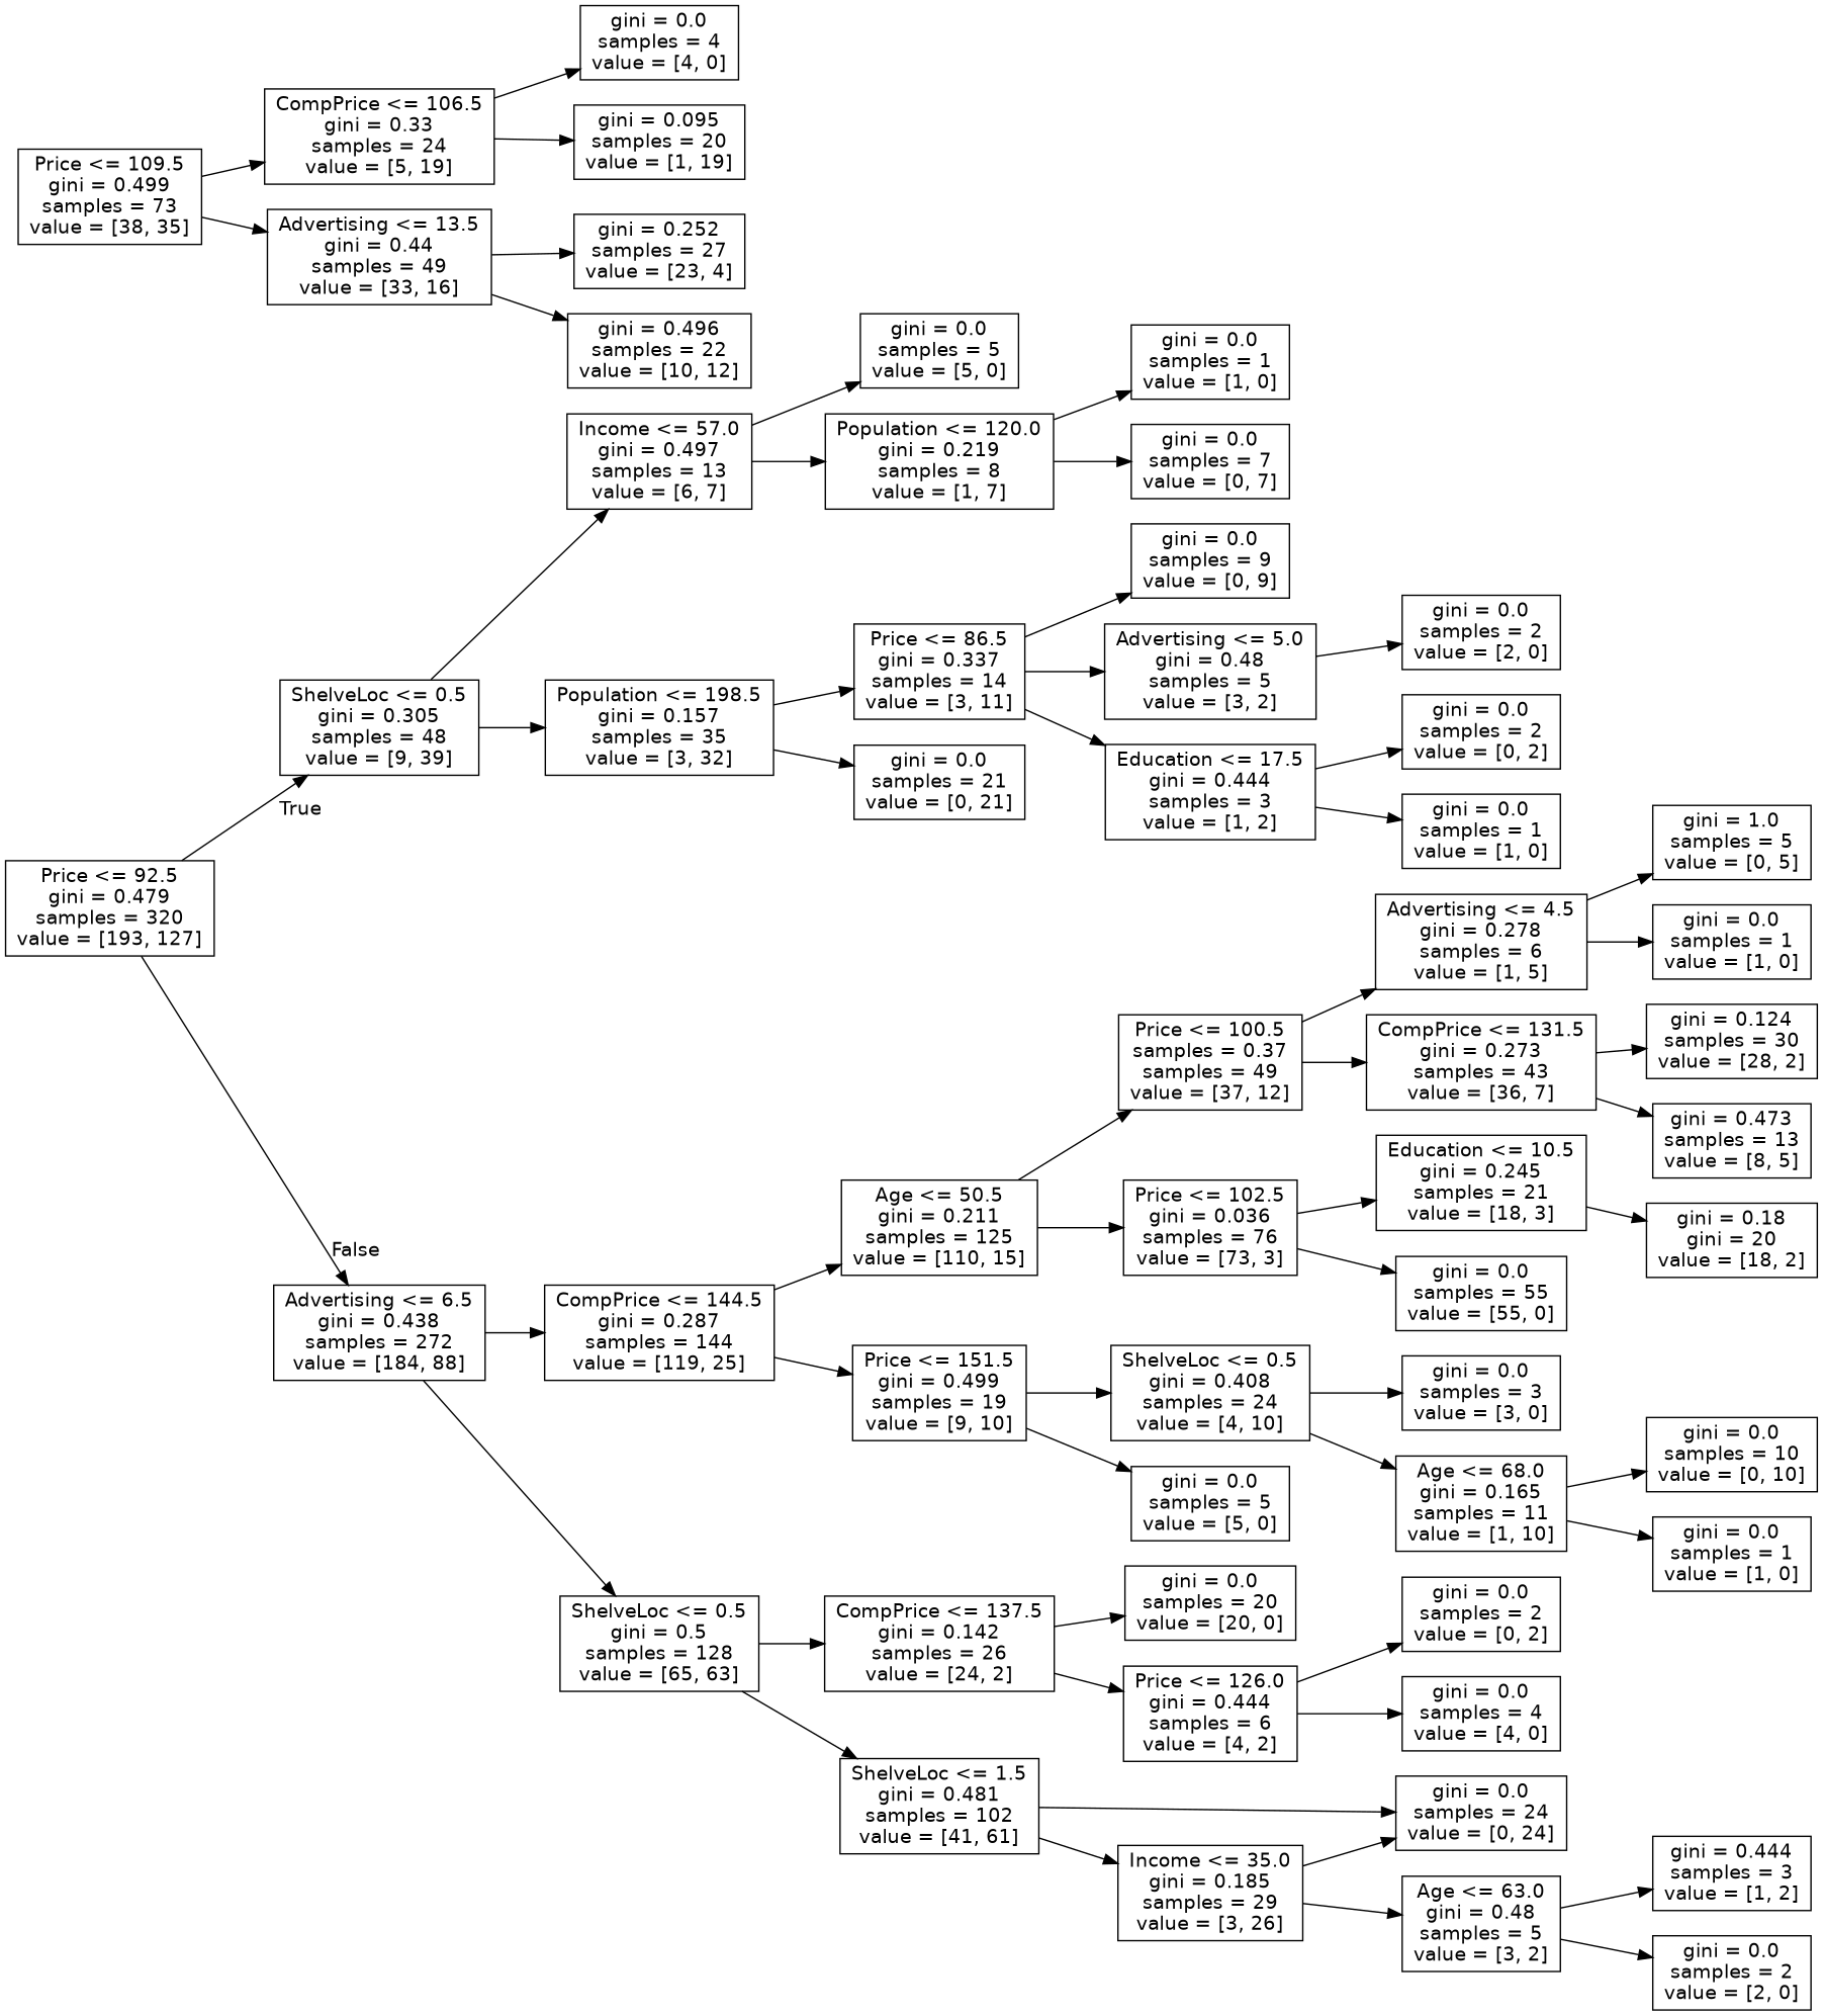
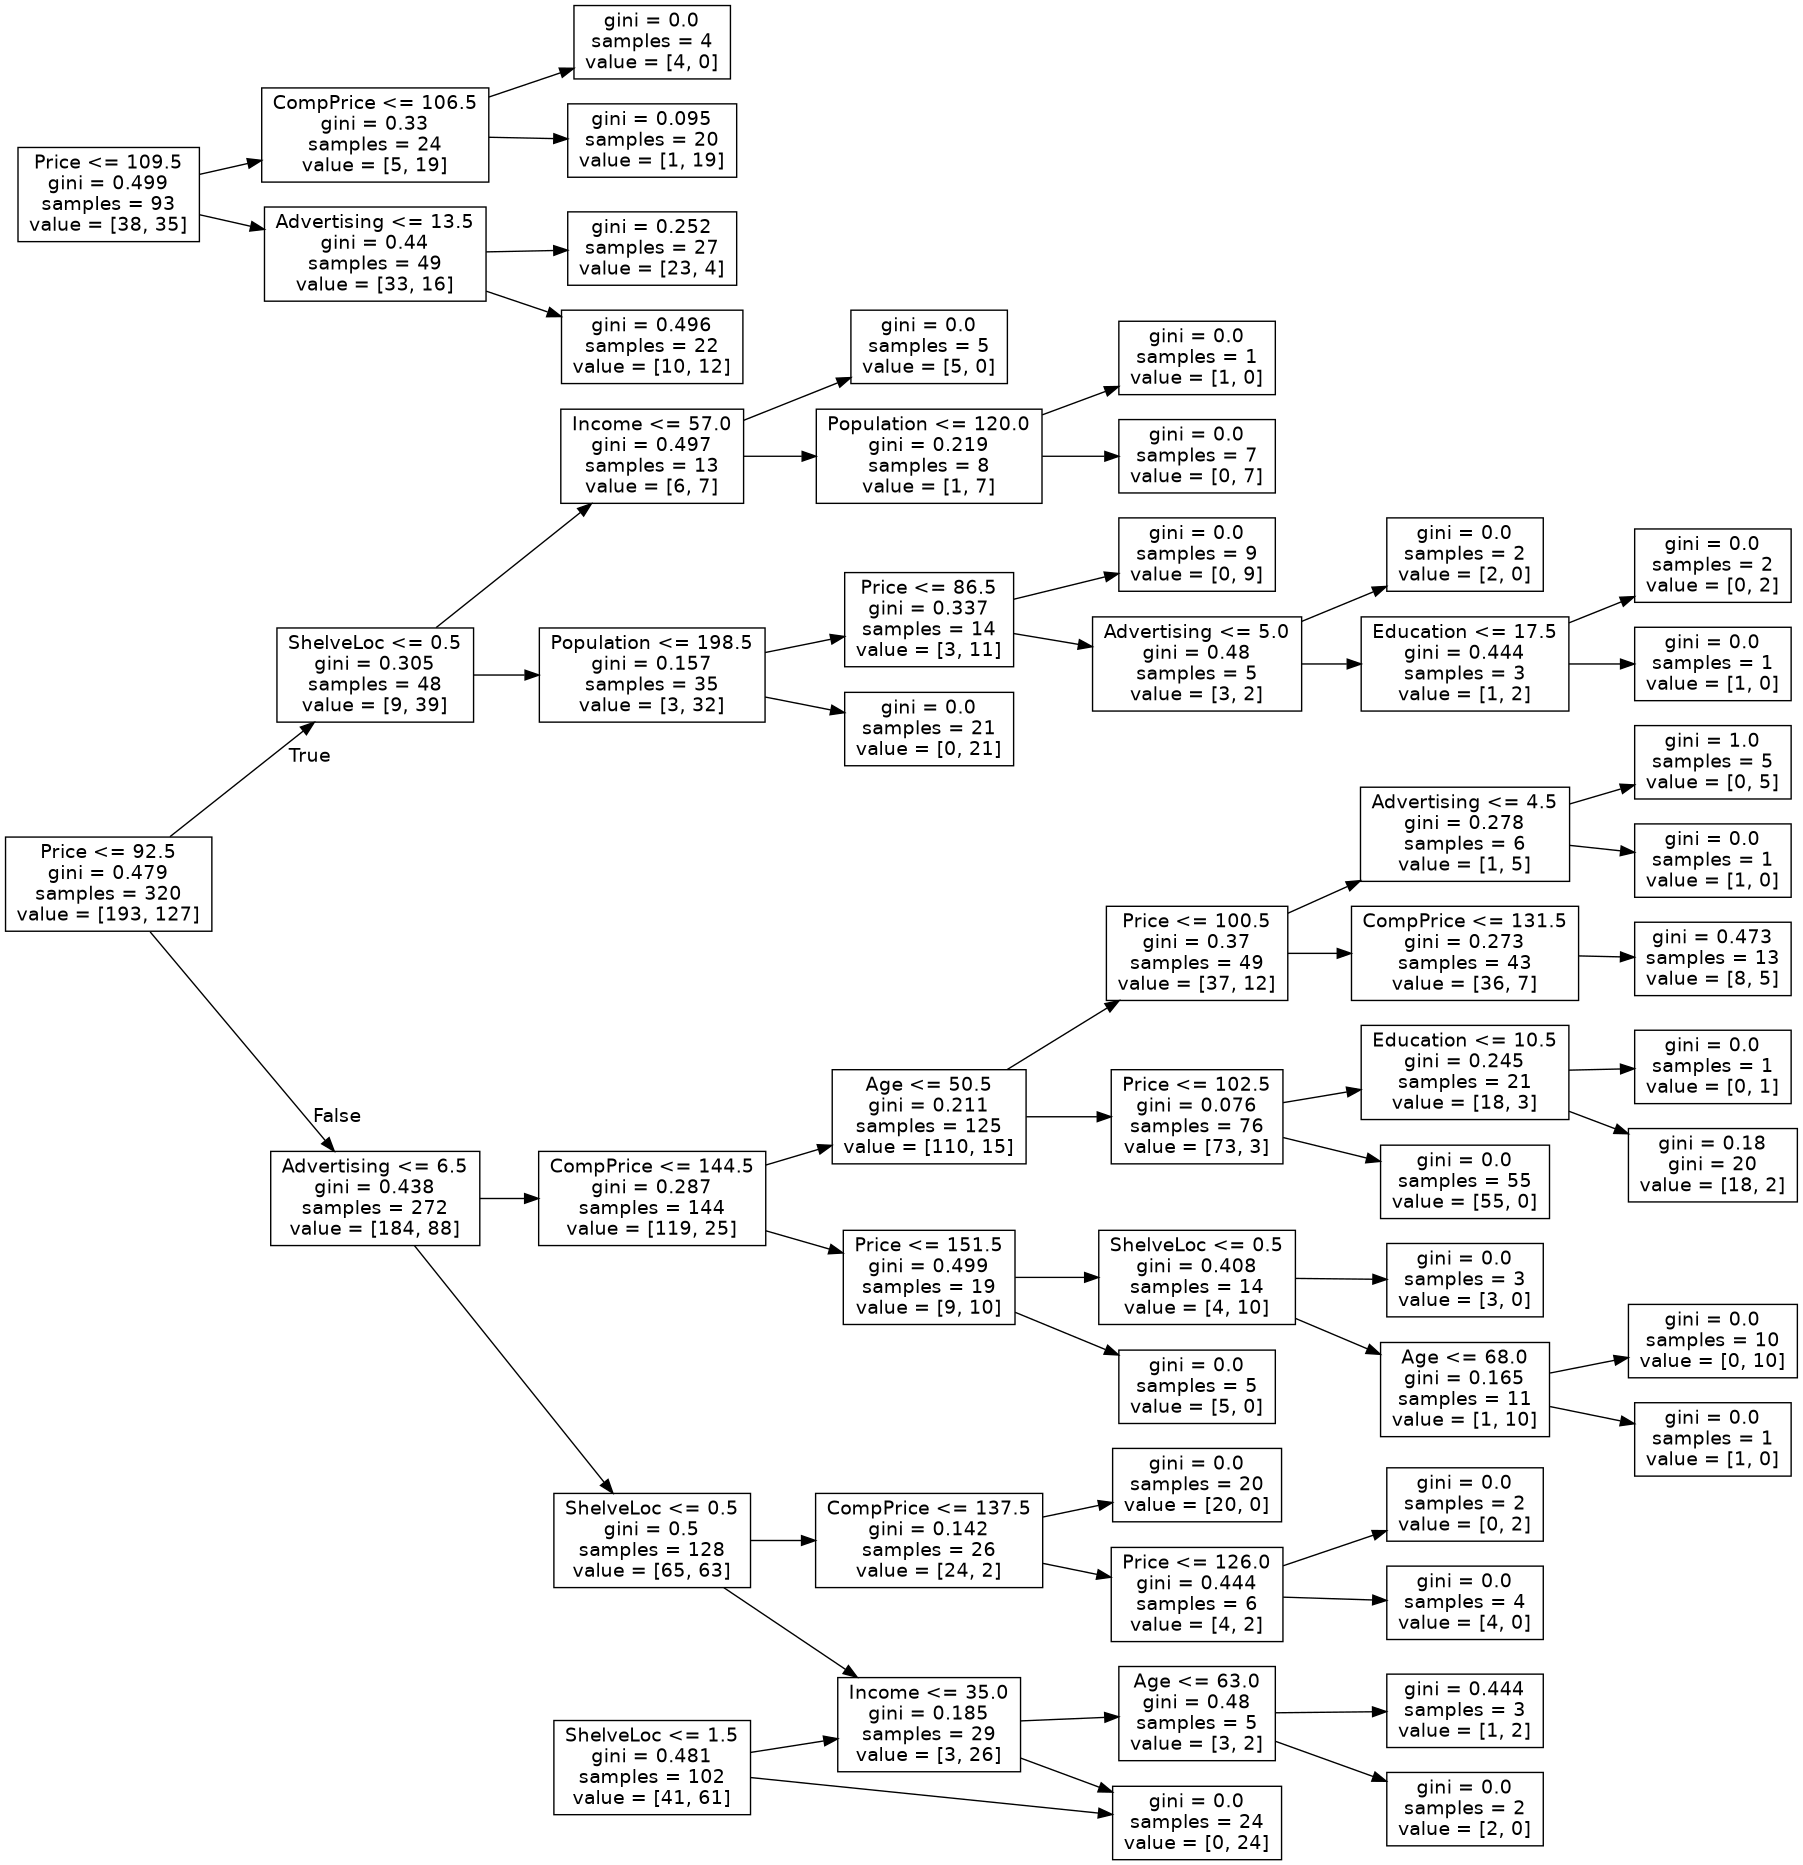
  digraph {
    rankdir=LR
    node [fontname=helvetica shape=box]
    edge [fontname=helvetica]
    n1 [label="Price <= 92.5\ngini = 0.479\nsamples = 320\nvalue = [193, 127]"]
    n2 [label="ShelveLoc <= 0.5\ngini = 0.305\nsamples = 48\nvalue = [9, 39]"]
    n3 [label="Advertising <= 6.5\ngini = 0.438\nsamples = 272\nvalue = [184, 88]"]
    n4 [label="Income <= 57.0\ngini = 0.497\nsamples = 13\nvalue = [6, 7]"]
    n5 [label="Population <= 198.5\ngini = 0.157\nsamples = 35\nvalue = [3, 32]"]
    n6 [label="CompPrice <= 144.5\ngini = 0.287\nsamples = 144\nvalue = [119, 25]"]
    n7 [label="ShelveLoc <= 0.5\ngini = 0.5\nsamples = 128\nvalue = [65, 63]"]
    n8 [label="gini = 0.0\nsamples = 5\nvalue = [5, 0]"]
    n9 [label="Population <= 120.0\ngini = 0.219\nsamples = 8\nvalue = [1, 7]"]
    n10 [label="Price <= 86.5\ngini = 0.337\nsamples = 14\nvalue = [3, 11]"]
    n11 [label="gini = 0.0\nsamples = 21\nvalue = [0, 21]"]
    n12 [label="gini = 0.0\nsamples = 1\nvalue = [1, 0]"]
    n13 [label="gini = 0.0\nsamples = 7\nvalue = [0, 7]"]
    n14 [label="gini = 0.0\nsamples = 9\nvalue = [0, 9]"]
    n15 [label="Advertising <= 5.0\ngini = 0.48\nsamples = 5\nvalue = [3, 2]"]
    n16 [label="gini = 0.0\nsamples = 2\nvalue = [2, 0]"]
    n17 [label="Education <= 17.5\ngini = 0.444\nsamples = 3\nvalue = [1, 2]"]
    n18 [label="gini = 0.0\nsamples = 2\nvalue = [0, 2]"]
    n19 [label="gini = 0.0\nsamples = 1\nvalue = [1, 0]"]
    n20 [label="Age <= 50.5\ngini = 0.211\nsamples = 125\nvalue = [110, 15]"]
    n21 [label="Price <= 151.5\ngini = 0.499\nsamples = 19\nvalue = [9, 10]"]
    n22 [label="CompPrice <= 137.5\ngini = 0.142\nsamples = 26\nvalue = [24, 2]"]
    n23 [label="ShelveLoc <= 1.5\ngini = 0.481\nsamples = 102\nvalue = [41, 61]"]
-   n24 [label="Price <= 100.5\nsamples = 0.37\nsamples = 49\nvalue = [37, 12]"]
-   n25 [label="Price <= 102.5\ngini = 0.036\nsamples = 76\nvalue = [73, 3]"]
-   n26 [label="ShelveLoc <= 0.5\ngini = 0.408\nsamples = 24\nvalue = [4, 10]"]
+   n24 [label="Price <= 100.5\ngini = 0.37\nsamples = 49\nvalue = [37, 12]"]
+   n25 [label="Price <= 102.5\ngini = 0.076\nsamples = 76\nvalue = [73, 3]"]
+   n26 [label="ShelveLoc <= 0.5\ngini = 0.408\nsamples = 14\nvalue = [4, 10]"]
    n27 [label="gini = 0.0\nsamples = 5\nvalue = [5, 0]"]
    n28 [label="Advertising <= 4.5\ngini = 0.278\nsamples = 6\nvalue = [1, 5]"]
    n29 [label="CompPrice <= 131.5\ngini = 0.273\nsamples = 43\nvalue = [36, 7]"]
    n30 [label="Education <= 10.5\ngini = 0.245\nsamples = 21\nvalue = [18, 3]"]
    n31 [label="gini = 0.0\nsamples = 55\nvalue = [55, 0]"]
    n32 [label="gini = 1.0\nsamples = 5\nvalue = [0, 5]"]
    n33 [label="gini = 0.0\nsamples = 1\nvalue = [1, 0]"]
-   n34 [label="gini = 0.124\nsamples = 30\nvalue = [28, 2]"]
    n35 [label="gini = 0.473\nsamples = 13\nvalue = [8, 5]"]
+   n36 [label="gini = 0.0\nsamples = 1\nvalue = [0, 1]"]
    n37 [label="gini = 0.18\ngini = 20\nvalue = [18, 2]"]
    n38 [label="gini = 0.0\nsamples = 3\nvalue = [3, 0]"]
    n39 [label="Age <= 68.0\ngini = 0.165\nsamples = 11\nvalue = [1, 10]"]
    n40 [label="gini = 0.0\nsamples = 10\nvalue = [0, 10]"]
    n41 [label="gini = 0.0\nsamples = 1\nvalue = [1, 0]"]
    n42 [label="gini = 0.0\nsamples = 20\nvalue = [20, 0]"]
    n43 [label="Price <= 126.0\ngini = 0.444\nsamples = 6\nvalue = [4, 2]"]
    n44 [label="Income <= 35.0\ngini = 0.185\nsamples = 29\nvalue = [3, 26]"]
    n45 [label="gini = 0.0\nsamples = 24\nvalue = [0, 24]"]
    n46 [label="gini = 0.0\nsamples = 2\nvalue = [0, 2]"]
    n47 [label="gini = 0.0\nsamples = 4\nvalue = [4, 0]"]
    n48 [label="Age <= 63.0\ngini = 0.48\nsamples = 5\nvalue = [3, 2]"]
-   n49 [label="Price <= 109.5\ngini = 0.499\nsamples = 73\nvalue = [38, 35]"]
+   n49 [label="Price <= 109.5\ngini = 0.499\nsamples = 93\nvalue = [38, 35]"]
    n50 [label="CompPrice <= 106.5\ngini = 0.33\nsamples = 24\nvalue = [5, 19]"]
    n51 [label="Advertising <= 13.5\ngini = 0.44\nsamples = 49\nvalue = [33, 16]"]
    n52 [label="gini = 0.444\nsamples = 3\nvalue = [1, 2]"]
    n53 [label="gini = 0.0\nsamples = 2\nvalue = [2, 0]"]
    n54 [label="gini = 0.0\nsamples = 4\nvalue = [4, 0]"]
    n55 [label="gini = 0.095\nsamples = 20\nvalue = [1, 19]"]
    n56 [label="gini = 0.252\nsamples = 27\nvalue = [23, 4]"]
    n57 [label="gini = 0.496\nsamples = 22\nvalue = [10, 12]"]
    n1 -> n2 [headlabel=True labelangle=45 labeldistance=2.5]
    n1 -> n3 [headlabel=False labelangle=-45 labeldistance=2.5]
    n2 -> n4
    n2 -> n5
    n3 -> n6
    n3 -> n7
    n4 -> n8
    n4 -> n9
    n5 -> n10
    n5 -> n11
    n6 -> n20
    n6 -> n21
    n7 -> n22
-   n7 -> n23
+   n7 -> n44
    n9 -> n12
    n9 -> n13
    n10 -> n14
    n10 -> n15
    n15 -> n16
-   n10 -> n17
+   n15 -> n17
    n17 -> n18
    n17 -> n19
    n20 -> n24
    n20 -> n25
    n21 -> n26
    n21 -> n27
    n22 -> n42
    n22 -> n43
    n23 -> n44
    n23 -> n45
    n24 -> n28
    n24 -> n29
    n25 -> n30
    n25 -> n31
    n26 -> n38
    n26 -> n39
    n28 -> n32
    n28 -> n33
-   n29 -> n34
    n29 -> n35
+   n30 -> n36
    n30 -> n37
    n39 -> n40
    n39 -> n41
    n43 -> n46
    n43 -> n47
    n44 -> n45
    n44 -> n48
    n48 -> n52
    n48 -> n53
    n49 -> n50
    n49 -> n51
    n50 -> n54
    n50 -> n55
    n51 -> n56
    n51 -> n57
  }
